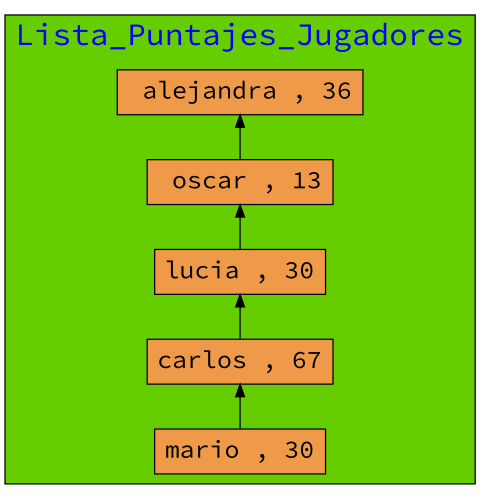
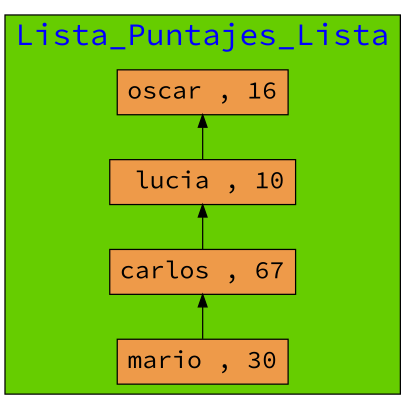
  digraph {
    fontname="Source Code Pro"
    nodesep=0.5
    rankdir=LR
    ranksep=0.5
    node [fillcolor=tan2 fontcolor=black fontname="Source Code Pro" fontsize=20 shape=box style=filled]
    edge [color=black dir=front fontname="Source Code Pro"]
    n1 [label="mario , 30"]
    n2 [label="carlos , 67"]
-   n3 [label="lucia , 30"]
-   n4 [label=" oscar , 13"]
-   n5 [label=" alejandra , 36"]
+   n3 [label=" lucia , 10"]
+   n4 [label="oscar , 16"]
    subgraph cluster_1 {
      fillcolor=chartreuse3
      fontcolor=blue
      fontsize=25
-     label=Lista_Puntajes_Jugadores
+     label=Lista_Puntajes_Lista
      labelloc=t
      style=filled
      subgraph sub_2 {
        fillcolor=chartreuse3
        fontcolor=blue
        fontsize=25
        label=Lista_Puntajes_Jugadores
        labelloc=t
        rank=same
        style=filled
        n1
        n2
        n3
        n4
-       n5
      }
    }
    n1 -> n2
    n2 -> n3
    n3 -> n4
-   n4 -> n5
  }
